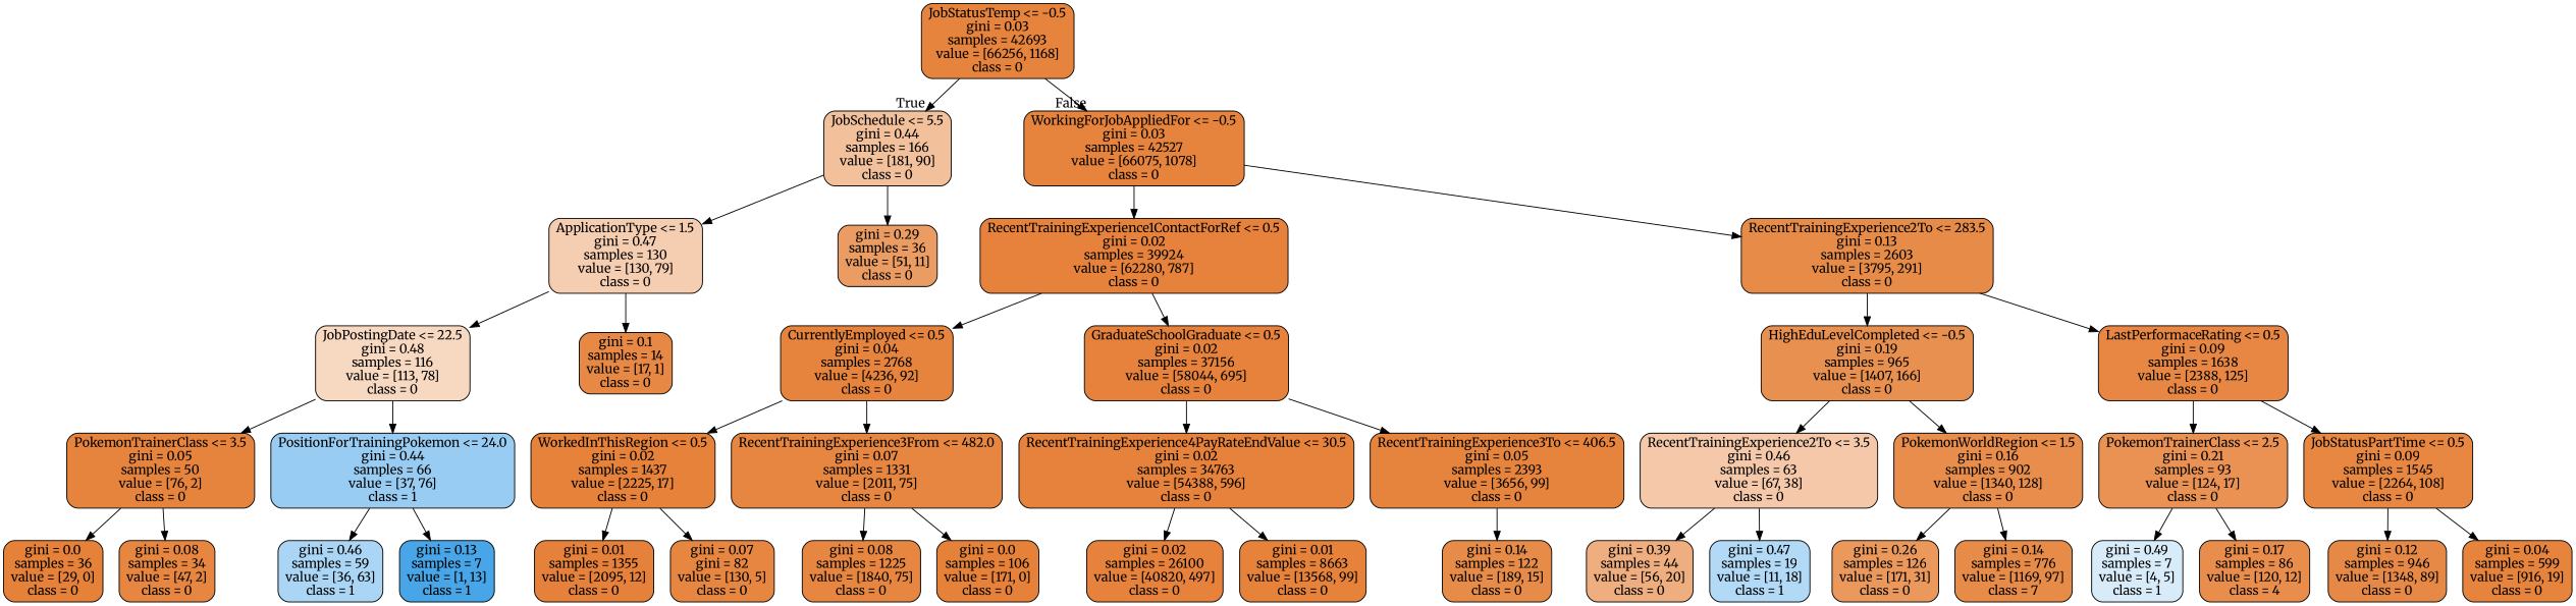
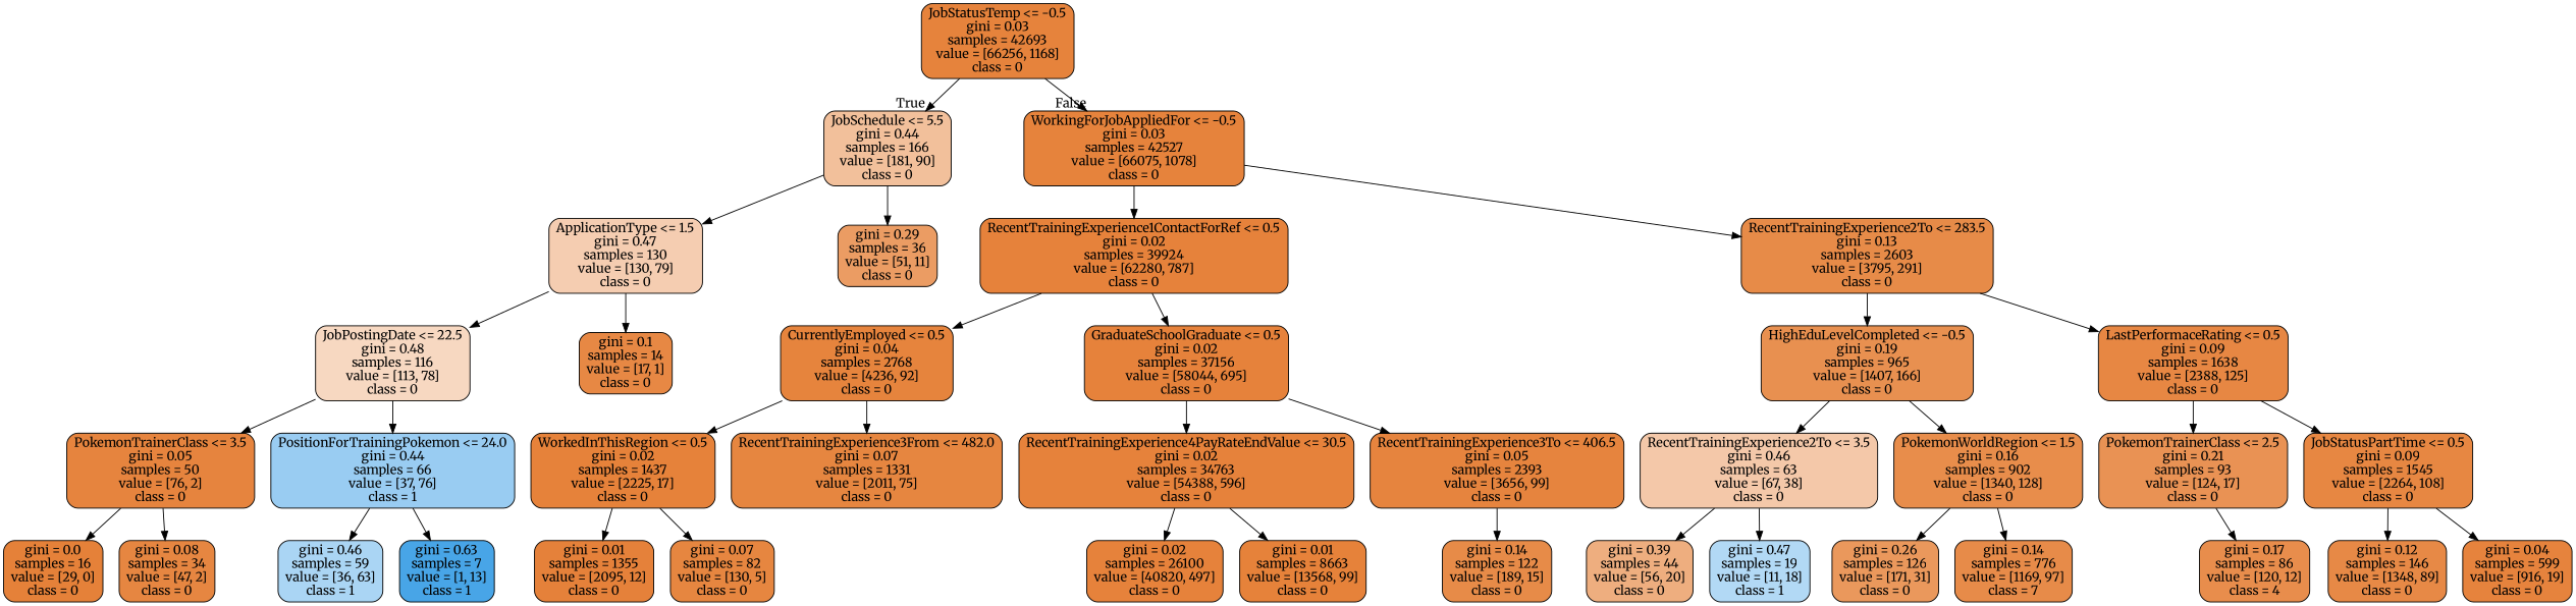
  digraph {
    fontname=Merriweather
    node [color=black fillcolor="#e58139fc" fontname=Merriweather shape=box style="filled, rounded"]
    edge [fontname=Merriweather]
    n1 [fillcolor="#e58139fb" label="JobStatusTemp <= -0.5\ngini = 0.03\nsamples = 42693\nvalue = [66256, 1168]\nclass = 0"]
    n2 [fillcolor="#e5813980" label="JobSchedule <= 5.5\ngini = 0.44\nsamples = 166\nvalue = [181, 90]\nclass = 0"]
    n3 [fillcolor="#e58139fb" label="WorkingForJobAppliedFor <= -0.5\ngini = 0.03\nsamples = 42527\nvalue = [66075, 1078]\nclass = 0"]
    n4 [fillcolor="#e5813964" label="ApplicationType <= 1.5\ngini = 0.47\nsamples = 130\nvalue = [130, 79]\nclass = 0"]
    n5 [fillcolor="#e58139c8" label="gini = 0.29\nsamples = 36\nvalue = [51, 11]\nclass = 0"]
    n6 [label="RecentTrainingExperience1ContactForRef <= 0.5\ngini = 0.02\nsamples = 39924\nvalue = [62280, 787]\nclass = 0"]
    n7 [fillcolor="#e58139eb" label="RecentTrainingExperience2To <= 283.5\ngini = 0.13\nsamples = 2603\nvalue = [3795, 291]\nclass = 0"]
    n8 [fillcolor="#e581394f" label="JobPostingDate <= 22.5\ngini = 0.48\nsamples = 116\nvalue = [113, 78]\nclass = 0"]
    n9 [fillcolor="#e58139f0" label="gini = 0.1\nsamples = 14\nvalue = [17, 1]\nclass = 0"]
    n10 [fillcolor="#e58139f8" label="PokemonTrainerClass <= 3.5\ngini = 0.05\nsamples = 50\nvalue = [76, 2]\nclass = 0"]
    n11 [fillcolor="#399de583" label="PositionForTrainingPokemon <= 24.0\ngini = 0.44\nsamples = 66\nvalue = [37, 76]\nclass = 1"]
-   n12 [fillcolor="#e58139ff" label="gini = 0.0\nsamples = 36\nvalue = [29, 0]\nclass = 0"]
+   n12 [fillcolor="#e58139ff" label="gini = 0.0\nsamples = 16\nvalue = [29, 0]\nclass = 0"]
    n13 [fillcolor="#e58139f4" label="gini = 0.08\nsamples = 34\nvalue = [47, 2]\nclass = 0"]
    n14 [fillcolor="#399de56d" label="gini = 0.46\nsamples = 59\nvalue = [36, 63]\nclass = 1"]
-   n15 [fillcolor="#399de5eb" label="gini = 0.13\nsamples = 7\nvalue = [1, 13]\nclass = 1"]
+   n15 [fillcolor="#399de5eb" label="gini = 0.63\nsamples = 7\nvalue = [1, 13]\nclass = 1"]
    n16 [fillcolor="#e58139f9" label="CurrentlyEmployed <= 0.5\ngini = 0.04\nsamples = 2768\nvalue = [4236, 92]\nclass = 0"]
    n17 [label="GraduateSchoolGraduate <= 0.5\ngini = 0.02\nsamples = 37156\nvalue = [58044, 695]\nclass = 0"]
    n18 [fillcolor="#e58139e1" label="HighEduLevelCompleted <= -0.5\ngini = 0.19\nsamples = 965\nvalue = [1407, 166]\nclass = 0"]
    n19 [fillcolor="#e58139f2" label="LastPerformaceRating <= 0.5\ngini = 0.09\nsamples = 1638\nvalue = [2388, 125]\nclass = 0"]
    n20 [fillcolor="#e58139fd" label="WorkedInThisRegion <= 0.5\ngini = 0.02\nsamples = 1437\nvalue = [2225, 17]\nclass = 0"]
    n21 [fillcolor="#e58139f5" label="RecentTrainingExperience3From <= 482.0\ngini = 0.07\nsamples = 1331\nvalue = [2011, 75]\nclass = 0"]
    n22 [label="RecentTrainingExperience4PayRateEndValue <= 30.5\ngini = 0.02\nsamples = 34763\nvalue = [54388, 596]\nclass = 0"]
    n23 [fillcolor="#e58139f8" label="RecentTrainingExperience3To <= 406.5\ngini = 0.05\nsamples = 2393\nvalue = [3656, 99]\nclass = 0"]
    n24 [fillcolor="#e58139fe" label="gini = 0.01\nsamples = 1355\nvalue = [2095, 12]\nclass = 0"]
-   n25 [fillcolor="#e58139f5" label="gini = 0.07\ngini = 82\nvalue = [130, 5]\nclass = 0"]
-   n26 [fillcolor="#e58139f5" label="gini = 0.08\nsamples = 1225\nvalue = [1840, 75]\nclass = 0"]
-   n27 [fillcolor="#e58139ff" label="gini = 0.0\nsamples = 106\nvalue = [171, 0]\nclass = 0"]
+   n25 [fillcolor="#e58139f5" label="gini = 0.07\nsamples = 82\nvalue = [130, 5]\nclass = 0"]
    n28 [label="gini = 0.02\nsamples = 26100\nvalue = [40820, 497]\nclass = 0"]
    n29 [fillcolor="#e58139fd" label="gini = 0.01\nsamples = 8663\nvalue = [13568, 99]\nclass = 0"]
    n30 [fillcolor="#e58139eb" label="gini = 0.14\nsamples = 122\nvalue = [189, 15]\nclass = 0"]
    n31 [fillcolor="#e581396e" label="RecentTrainingExperience2To <= 3.5\ngini = 0.46\nsamples = 63\nvalue = [67, 38]\nclass = 0"]
    n32 [fillcolor="#e58139e7" label="PokemonWorldRegion <= 1.5\ngini = 0.16\nsamples = 902\nvalue = [1340, 128]\nclass = 0"]
    n33 [fillcolor="#e58139dc" label="PokemonTrainerClass <= 2.5\ngini = 0.21\nsamples = 93\nvalue = [124, 17]\nclass = 0"]
    n34 [fillcolor="#e58139f3" label="JobStatusPartTime <= 0.5\ngini = 0.09\nsamples = 1545\nvalue = [2264, 108]\nclass = 0"]
    n35 [fillcolor="#e58139a4" label="gini = 0.39\nsamples = 44\nvalue = [56, 20]\nclass = 0"]
    n36 [fillcolor="#399de563" label="gini = 0.47\nsamples = 19\nvalue = [11, 18]\nclass = 1"]
    n37 [fillcolor="#e58139d1" label="gini = 0.26\nsamples = 126\nvalue = [171, 31]\nclass = 0"]
    n38 [fillcolor="#e58139ea" label="gini = 0.14\nsamples = 776\nvalue = [1169, 97]\nclass = 7"]
-   n39 [fillcolor="#399de533" label="gini = 0.49\nsamples = 7\nvalue = [4, 5]\nclass = 1"]
    n40 [fillcolor="#e58139e6" label="gini = 0.17\nsamples = 86\nvalue = [120, 12]\nclass = 4"]
-   n41 [fillcolor="#e58139ee" label="gini = 0.12\nsamples = 946\nvalue = [1348, 89]\nclass = 0"]
+   n41 [fillcolor="#e58139ee" label="gini = 0.12\nsamples = 146\nvalue = [1348, 89]\nclass = 0"]
    n42 [fillcolor="#e58139fa" label="gini = 0.04\nsamples = 599\nvalue = [916, 19]\nclass = 0"]
    n1 -> n2 [headlabel=True labelangle=45 labeldistance=2.5]
    n1 -> n3 [headlabel=False labelangle=-45 labeldistance=2.5]
    n2 -> n4
    n2 -> n5
    n3 -> n6
    n3 -> n7
    n4 -> n8
    n4 -> n9
    n6 -> n16
    n6 -> n17
    n7 -> n18
    n7 -> n19
    n8 -> n10
    n8 -> n11
    n10 -> n12
    n10 -> n13
    n11 -> n14
    n11 -> n15
    n16 -> n20
    n16 -> n21
    n17 -> n22
    n17 -> n23
    n18 -> n31
    n18 -> n32
    n19 -> n33
    n19 -> n34
    n20 -> n24
    n20 -> n25
-   n21 -> n26
-   n21 -> n27
    n22 -> n28
    n22 -> n29
    n23 -> n30
    n31 -> n35
    n31 -> n36
    n32 -> n37
    n32 -> n38
-   n33 -> n39
    n33 -> n40
    n34 -> n41
    n34 -> n42
  }
